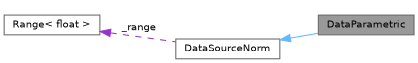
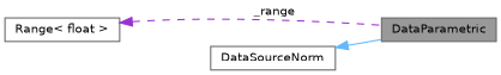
  digraph {
    rankdir=LR
    node [color=gray40 fillcolor=white fontname=Helvetica fontsize=10 shape=box style=filled]
    edge [dir=back fontname=Helvetica fontsize=10 labelfontname=Helvetica labelfontsize=10]
    n1 [fillcolor=grey60 fontcolor=black height=0.2 label=DataParametric width=0.4]
    n2 [height=0.2 label=DataSourceNorm width=0.4]
    n3 [height=0.2 label="Range\< float \>" width=0.4]
    n2 -> n1 [color=steelblue1 style=solid]
-   n3 -> n2 [color=darkorchid3 label=" _range" style=dashed]
+   n3 -> n1 [color=darkorchid3 label=" _range" style=dashed]
  }
